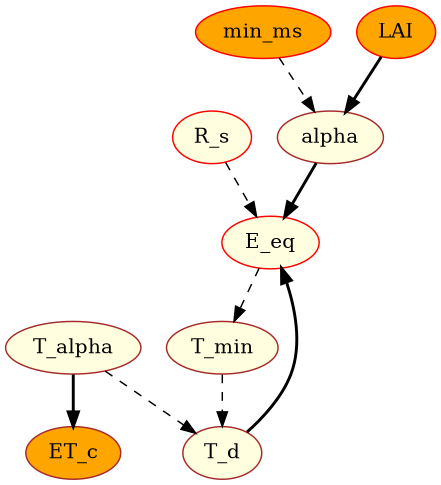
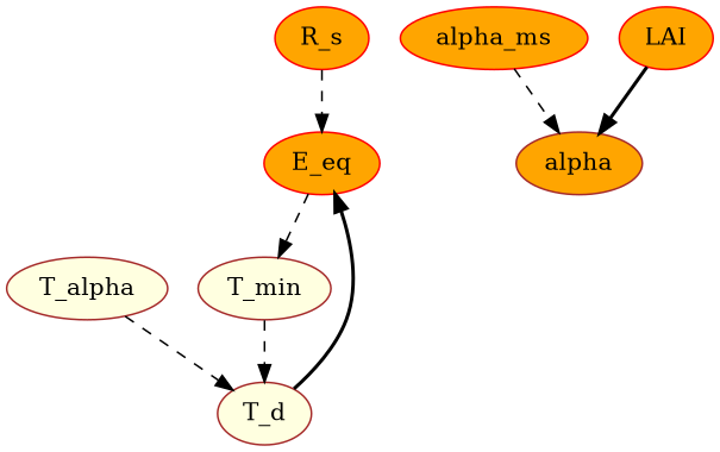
  strict digraph {
    node [color=brown fillcolor=lightyellow style=filled]
    edge [style=dashed]
-   E_eq [color=red]
+   E_eq [color=red fillcolor=orange]
    T_min
-   ET_c [fillcolor=orange]
-   R_s [color=red]
-   alpha
-   alpha_ms [color=red fillcolor=orange label=min_ms]
+   R_s [color=red fillcolor=orange]
+   alpha [fillcolor=orange]
+   alpha_ms [color=red fillcolor=orange]
    LAI [color=red fillcolor=orange]
    T_d
    n9 [label=T_alpha]
    E_eq -> T_min
    T_min -> T_d
    R_s -> E_eq
-   alpha -> E_eq [style=bold]
    alpha_ms -> alpha
    LAI -> alpha [style=bold]
    T_d -> E_eq [style=bold]
-   n9 -> ET_c [style=bold]
    n9 -> T_d
  }
